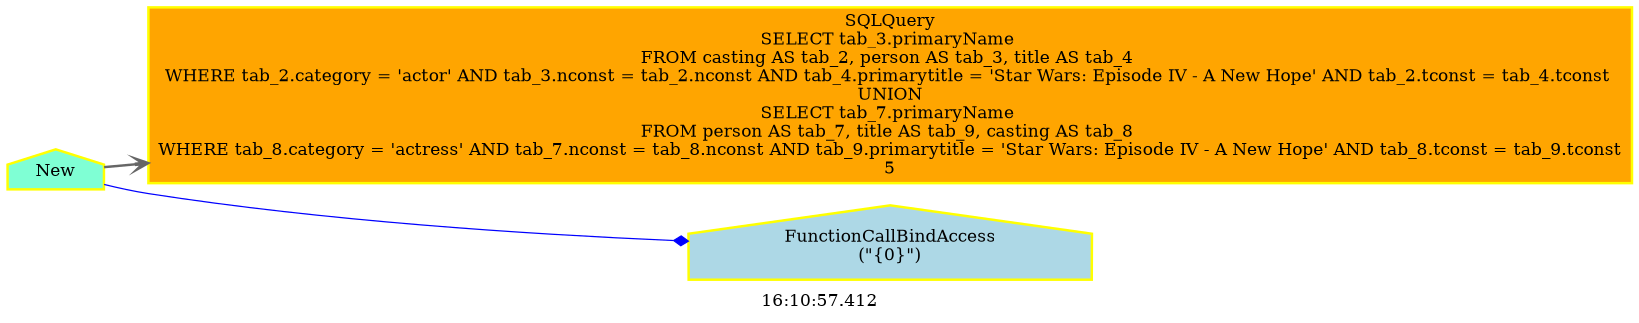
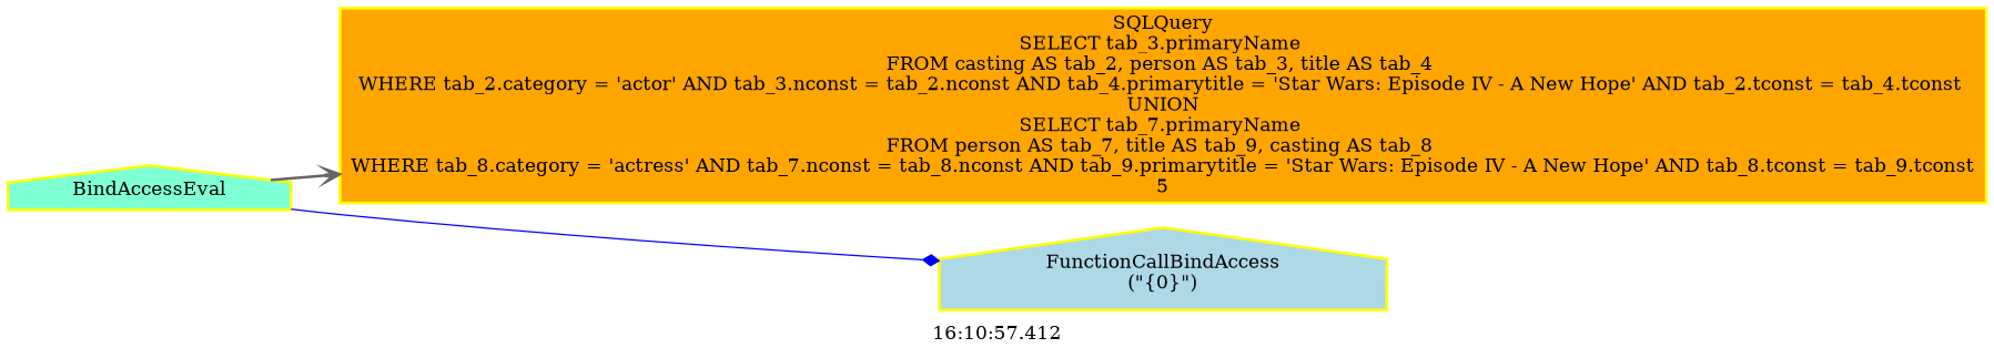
  digraph {
    label="16:10:57.412"
    rankdir=LR
    node [color=yellow fontcolor=black shape=house style="bold,filled"]
-   n1 [label=New fillcolor=aquamarine]
+   n1 [label=BindAccessEval fillcolor=aquamarine]
    n2 [label="SQLQuery\nSELECT tab_3.primaryName \nFROM casting AS tab_2, person AS tab_3, title AS tab_4 \nWHERE tab_2.category = 'actor' AND tab_3.nconst = tab_2.nconst AND tab_4.primarytitle = 'Star Wars: Episode IV - A New Hope' AND tab_2.tconst = tab_4.tconst \nUNION\nSELECT tab_7.primaryName \nFROM person AS tab_7, title AS tab_9, casting AS tab_8 \nWHERE tab_8.category = 'actress' AND tab_7.nconst = tab_8.nconst AND tab_9.primarytitle = 'Star Wars: Episode IV - A New Hope' AND tab_8.tconst = tab_9.tconst\n5" shape=box fillcolor=orange]
    n3 [label="FunctionCallBindAccess\n(\"{0}\")" fillcolor=lightblue]
    n1 -> n2 [color=gray40 style=bold arrowhead=vee]
    n1 -> n3 [color=blue style=solid arrowhead=diamond]
  }
